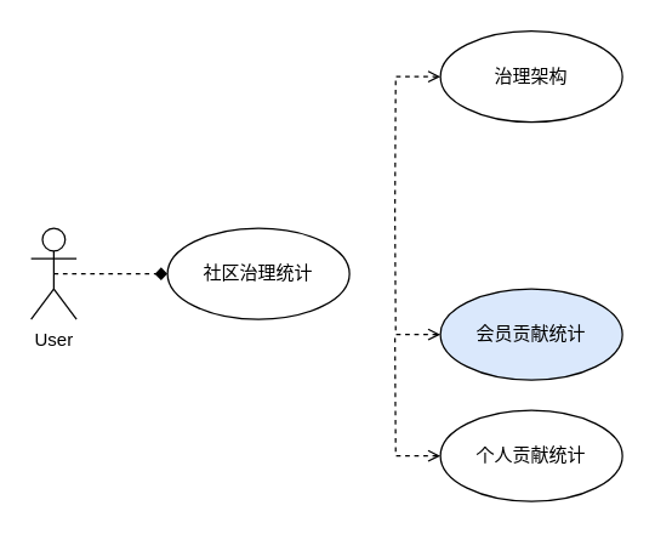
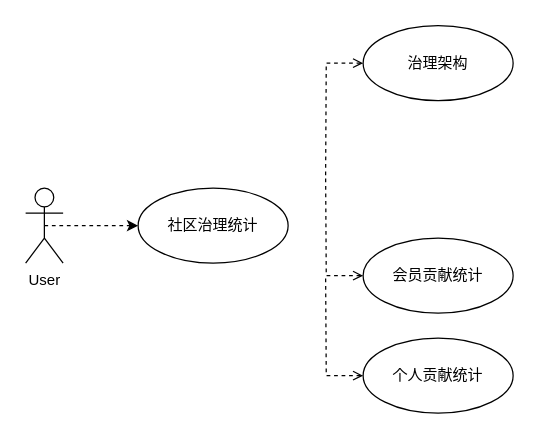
  <mxCell id="0" />
  <mxCell id="1" parent="0" />
- <mxCell id="2" style="edgeStyle=orthogonalEdgeStyle;rounded=0;orthogonalLoop=1;jettySize=auto;html=1;exitX=0.5;exitY=0.5;exitDx=0;exitDy=0;exitPerimeter=0;entryX=0;entryY=0.5;entryDx=0;entryDy=0;dashed=1;endArrow=diamond;" parent="1" source="3" target="4" edge="1"><mxGeometry relative="1" as="geometry" /></mxCell>
+ <mxCell id="2" style="edgeStyle=orthogonalEdgeStyle;rounded=0;orthogonalLoop=1;jettySize=auto;html=1;exitX=0.5;exitY=0.5;exitDx=0;exitDy=0;exitPerimeter=0;entryX=0;entryY=0.5;entryDx=0;entryDy=0;dashed=1;" parent="1" source="3" target="4" edge="1"><mxGeometry relative="1" as="geometry" /></mxCell>
  <mxCell id="3" value="User" style="shape=umlActor;verticalLabelPosition=bottom;verticalAlign=top;html=1;outlineConnect=0;" parent="1" vertex="1"><mxGeometry x="20" y="150" width="30" height="60" as="geometry" /></mxCell>
  <mxCell id="4" value="社区治理统计" style="ellipse;whiteSpace=wrap;html=1;" parent="1" vertex="1"><mxGeometry x="110" y="150" width="120" height="60" as="geometry" /></mxCell>
  <mxCell id="5" style="edgeStyle=orthogonalEdgeStyle;rounded=0;orthogonalLoop=1;jettySize=auto;html=1;exitX=0;exitY=0.5;exitDx=0;exitDy=0;dashed=1;startArrow=open;startFill=0;endArrow=none;endFill=0;" parent="1" source="6" edge="1"><mxGeometry relative="1" as="geometry"><mxPoint x="260" y="140" as="targetPoint" /></mxGeometry></mxCell>
  <mxCell id="6" value="治理架构" style="ellipse;whiteSpace=wrap;html=1;" parent="1" vertex="1"><mxGeometry x="290" y="20" width="120" height="60" as="geometry" /></mxCell>
  <mxCell id="7" style="edgeStyle=orthogonalEdgeStyle;rounded=0;orthogonalLoop=1;jettySize=auto;html=1;exitX=0;exitY=0.5;exitDx=0;exitDy=0;dashed=1;startArrow=open;startFill=0;endArrow=none;endFill=0;" parent="1" source="8" edge="1"><mxGeometry relative="1" as="geometry"><mxPoint x="260" y="140" as="targetPoint" /></mxGeometry></mxCell>
- <mxCell id="8" value="会员贡献统计" style="ellipse;whiteSpace=wrap;html=1;fillColor=#dae8fc;" parent="1" vertex="1"><mxGeometry x="290" y="190" width="120" height="60" as="geometry" /></mxCell>
+ <mxCell id="8" value="会员贡献统计" style="ellipse;whiteSpace=wrap;html=1;" parent="1" vertex="1"><mxGeometry x="290" y="190" width="120" height="60" as="geometry" /></mxCell>
  <mxCell id="9" style="edgeStyle=orthogonalEdgeStyle;rounded=0;orthogonalLoop=1;jettySize=auto;html=1;exitX=0;exitY=0.5;exitDx=0;exitDy=0;startArrow=open;startFill=0;endArrow=none;endFill=0;dashed=1;" edge="1" parent="1" source="10"><mxGeometry relative="1" as="geometry"><mxPoint x="260" y="220" as="targetPoint" /></mxGeometry></mxCell>
  <mxCell id="10" value="个人贡献统计" style="ellipse;whiteSpace=wrap;html=1;" parent="1" vertex="1"><mxGeometry x="290" y="270" width="120" height="60" as="geometry" /></mxCell>
